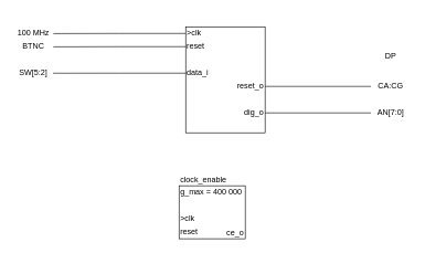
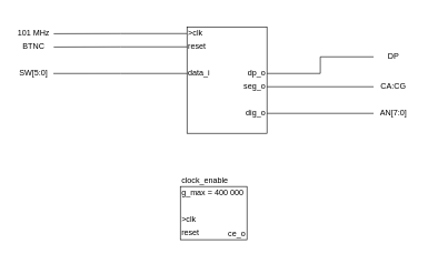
  <mxCell id="0" />
  <mxCell id="1" parent="0" />
  <mxCell id="2" style="edgeStyle=orthogonalEdgeStyle;rounded=0;orthogonalLoop=1;jettySize=auto;html=1;exitX=0;exitY=0.5;exitDx=0;exitDy=0;endArrow=none;endFill=0;" edge="1" parent="1" source="8"><mxGeometry relative="1" as="geometry"><mxPoint x="80" y="50.238" as="targetPoint" /></mxGeometry></mxCell>
  <mxCell id="3" value="" style="group" vertex="1" connectable="0" parent="1"><mxGeometry x="280" y="20" width="120" height="180" as="geometry" /></mxCell>
  <mxCell id="4" value="" style="rounded=0;whiteSpace=wrap;html=1;" vertex="1" parent="3"><mxGeometry y="20" width="120" height="160" as="geometry" /></mxCell>
  <mxCell id="5" value="reset" style="text;html=1;strokeColor=none;fillColor=none;align=left;verticalAlign=middle;whiteSpace=wrap;rounded=0;" vertex="1" parent="3"><mxGeometry y="40" width="60" height="20" as="geometry" /></mxCell>
+ <mxCell id="6" value="dp_o" style="text;html=1;strokeColor=none;fillColor=none;align=right;verticalAlign=middle;whiteSpace=wrap;rounded=0;" vertex="1" parent="3"><mxGeometry x="60" y="80" width="60" height="20" as="geometry" /></mxCell>
  <mxCell id="7" value="data_i" style="text;html=1;strokeColor=none;fillColor=none;align=left;verticalAlign=middle;whiteSpace=wrap;rounded=0;" vertex="1" parent="3"><mxGeometry y="80" width="60" height="20" as="geometry" /></mxCell>
  <mxCell id="8" value="&amp;gt;clk" style="text;html=1;strokeColor=none;fillColor=none;align=left;verticalAlign=middle;whiteSpace=wrap;rounded=0;" vertex="1" parent="3"><mxGeometry y="20" width="60" height="20" as="geometry" /></mxCell>
- <mxCell id="9" value="reset_o" style="text;html=1;strokeColor=none;fillColor=none;align=right;verticalAlign=middle;whiteSpace=wrap;rounded=0;" vertex="1" parent="3"><mxGeometry x="60" y="100" width="60" height="20" as="geometry" /></mxCell>
+ <mxCell id="9" value="seg_o" style="text;html=1;strokeColor=none;fillColor=none;align=right;verticalAlign=middle;whiteSpace=wrap;rounded=0;" vertex="1" parent="3"><mxGeometry x="60" y="100" width="60" height="20" as="geometry" /></mxCell>
  <mxCell id="10" value="dig_o" style="text;html=1;strokeColor=none;fillColor=none;align=right;verticalAlign=middle;whiteSpace=wrap;rounded=0;" vertex="1" parent="3"><mxGeometry x="60" y="140" width="60" height="20" as="geometry" /></mxCell>
  <mxCell id="11" style="edgeStyle=orthogonalEdgeStyle;rounded=0;orthogonalLoop=1;jettySize=auto;html=1;exitX=0;exitY=0.5;exitDx=0;exitDy=0;endArrow=none;endFill=0;" edge="1" parent="1" source="5"><mxGeometry relative="1" as="geometry"><mxPoint x="80" y="70.238" as="targetPoint" /></mxGeometry></mxCell>
  <mxCell id="12" style="edgeStyle=orthogonalEdgeStyle;rounded=0;orthogonalLoop=1;jettySize=auto;html=1;exitX=0;exitY=0.5;exitDx=0;exitDy=0;endArrow=none;endFill=0;" edge="1" parent="1" source="7"><mxGeometry relative="1" as="geometry"><mxPoint x="79.556" y="110.056" as="targetPoint" /></mxGeometry></mxCell>
- <mxCell id="13" value="100 MHz" style="text;html=1;strokeColor=none;fillColor=none;align=center;verticalAlign=middle;whiteSpace=wrap;rounded=0;" vertex="1" parent="1"><mxGeometry x="20" y="40" width="60" height="20" as="geometry" /></mxCell>
+ <mxCell id="13" value="101 MHz" style="text;html=1;strokeColor=none;fillColor=none;align=center;verticalAlign=middle;whiteSpace=wrap;rounded=0;" vertex="1" parent="1"><mxGeometry x="20" y="40" width="60" height="20" as="geometry" /></mxCell>
  <mxCell id="14" value="BTNC" style="text;html=1;strokeColor=none;fillColor=none;align=center;verticalAlign=middle;whiteSpace=wrap;rounded=0;" vertex="1" parent="1"><mxGeometry x="20" y="60" width="60" height="20" as="geometry" /></mxCell>
- <mxCell id="15" value="SW[5:2]" style="text;html=1;strokeColor=none;fillColor=none;align=center;verticalAlign=middle;whiteSpace=wrap;rounded=0;" vertex="1" parent="1"><mxGeometry x="20" y="100" width="60" height="20" as="geometry" /></mxCell>
+ <mxCell id="15" value="SW[5:0]" style="text;html=1;strokeColor=none;fillColor=none;align=center;verticalAlign=middle;whiteSpace=wrap;rounded=0;" vertex="1" parent="1"><mxGeometry x="20" y="100" width="60" height="20" as="geometry" /></mxCell>
  <mxCell id="16" style="edgeStyle=orthogonalEdgeStyle;rounded=0;orthogonalLoop=1;jettySize=auto;html=1;exitX=1;exitY=0.5;exitDx=0;exitDy=0;endArrow=none;endFill=0;entryX=0;entryY=0.5;entryDx=0;entryDy=0;" edge="1" parent="1" source="10" target="19"><mxGeometry relative="1" as="geometry"><mxPoint x="680" y="170" as="targetPoint" /></mxGeometry></mxCell>
  <mxCell id="17" style="edgeStyle=orthogonalEdgeStyle;rounded=0;orthogonalLoop=1;jettySize=auto;html=1;exitX=1;exitY=0.5;exitDx=0;exitDy=0;endArrow=none;endFill=0;entryX=0;entryY=0.5;entryDx=0;entryDy=0;" edge="1" parent="1" source="9" target="20"><mxGeometry relative="1" as="geometry"><mxPoint x="680" y="130" as="targetPoint" /></mxGeometry></mxCell>
+ <mxCell id="18" style="edgeStyle=orthogonalEdgeStyle;rounded=0;orthogonalLoop=1;jettySize=auto;html=1;exitX=1;exitY=0.5;exitDx=0;exitDy=0;endArrow=none;endFill=0;entryX=0;entryY=0.5;entryDx=0;entryDy=0;" edge="1" parent="1" source="6" target="21"><mxGeometry relative="1" as="geometry"><mxPoint x="670" y="110" as="targetPoint" /></mxGeometry></mxCell>
  <mxCell id="19" value="AN[7:0]" style="text;html=1;strokeColor=none;fillColor=none;align=center;verticalAlign=middle;whiteSpace=wrap;rounded=0;" vertex="1" parent="1"><mxGeometry x="560" y="160" width="60" height="20" as="geometry" /></mxCell>
  <mxCell id="20" value="CA:CG" style="text;html=1;strokeColor=none;fillColor=none;align=center;verticalAlign=middle;whiteSpace=wrap;rounded=0;" vertex="1" parent="1"><mxGeometry x="560" y="120" width="60" height="20" as="geometry" /></mxCell>
  <mxCell id="21" value="DP" style="text;html=1;strokeColor=none;fillColor=none;align=center;verticalAlign=middle;whiteSpace=wrap;rounded=0;" vertex="1" parent="1"><mxGeometry x="560" y="75" width="60" height="20" as="geometry" /></mxCell>
  <mxCell id="22" value="" style="rounded=0;whiteSpace=wrap;html=1;" vertex="1" parent="1"><mxGeometry x="270" y="280" width="100" height="80" as="geometry" /></mxCell>
  <mxCell id="23" value="reset" style="text;html=1;strokeColor=none;fillColor=none;align=left;verticalAlign=middle;whiteSpace=wrap;rounded=0;" vertex="1" parent="1"><mxGeometry x="270" y="340" width="50" height="20" as="geometry" /></mxCell>
  <mxCell id="24" value="clock_enable" style="text;html=1;strokeColor=none;fillColor=none;align=left;verticalAlign=bottom;whiteSpace=wrap;rounded=0;" vertex="1" parent="1"><mxGeometry x="270" y="260" width="100" height="20" as="geometry" /></mxCell>
  <mxCell id="25" value="ce_o" style="text;html=1;strokeColor=none;fillColor=none;align=right;verticalAlign=middle;whiteSpace=wrap;rounded=0;" vertex="1" parent="1"><mxGeometry x="320" y="341.67" width="50" height="18.33" as="geometry" /></mxCell>
  <mxCell id="26" value="g_max = 400 000" style="text;html=1;strokeColor=none;fillColor=none;align=left;verticalAlign=middle;whiteSpace=wrap;rounded=0;" vertex="1" parent="1"><mxGeometry x="270" y="280" width="100" height="18.33" as="geometry" /></mxCell>
  <mxCell id="27" value="&amp;gt;clk" style="text;html=1;strokeColor=none;fillColor=none;align=left;verticalAlign=middle;whiteSpace=wrap;rounded=0;" vertex="1" parent="1"><mxGeometry x="270" y="320" width="60" height="20" as="geometry" /></mxCell>
